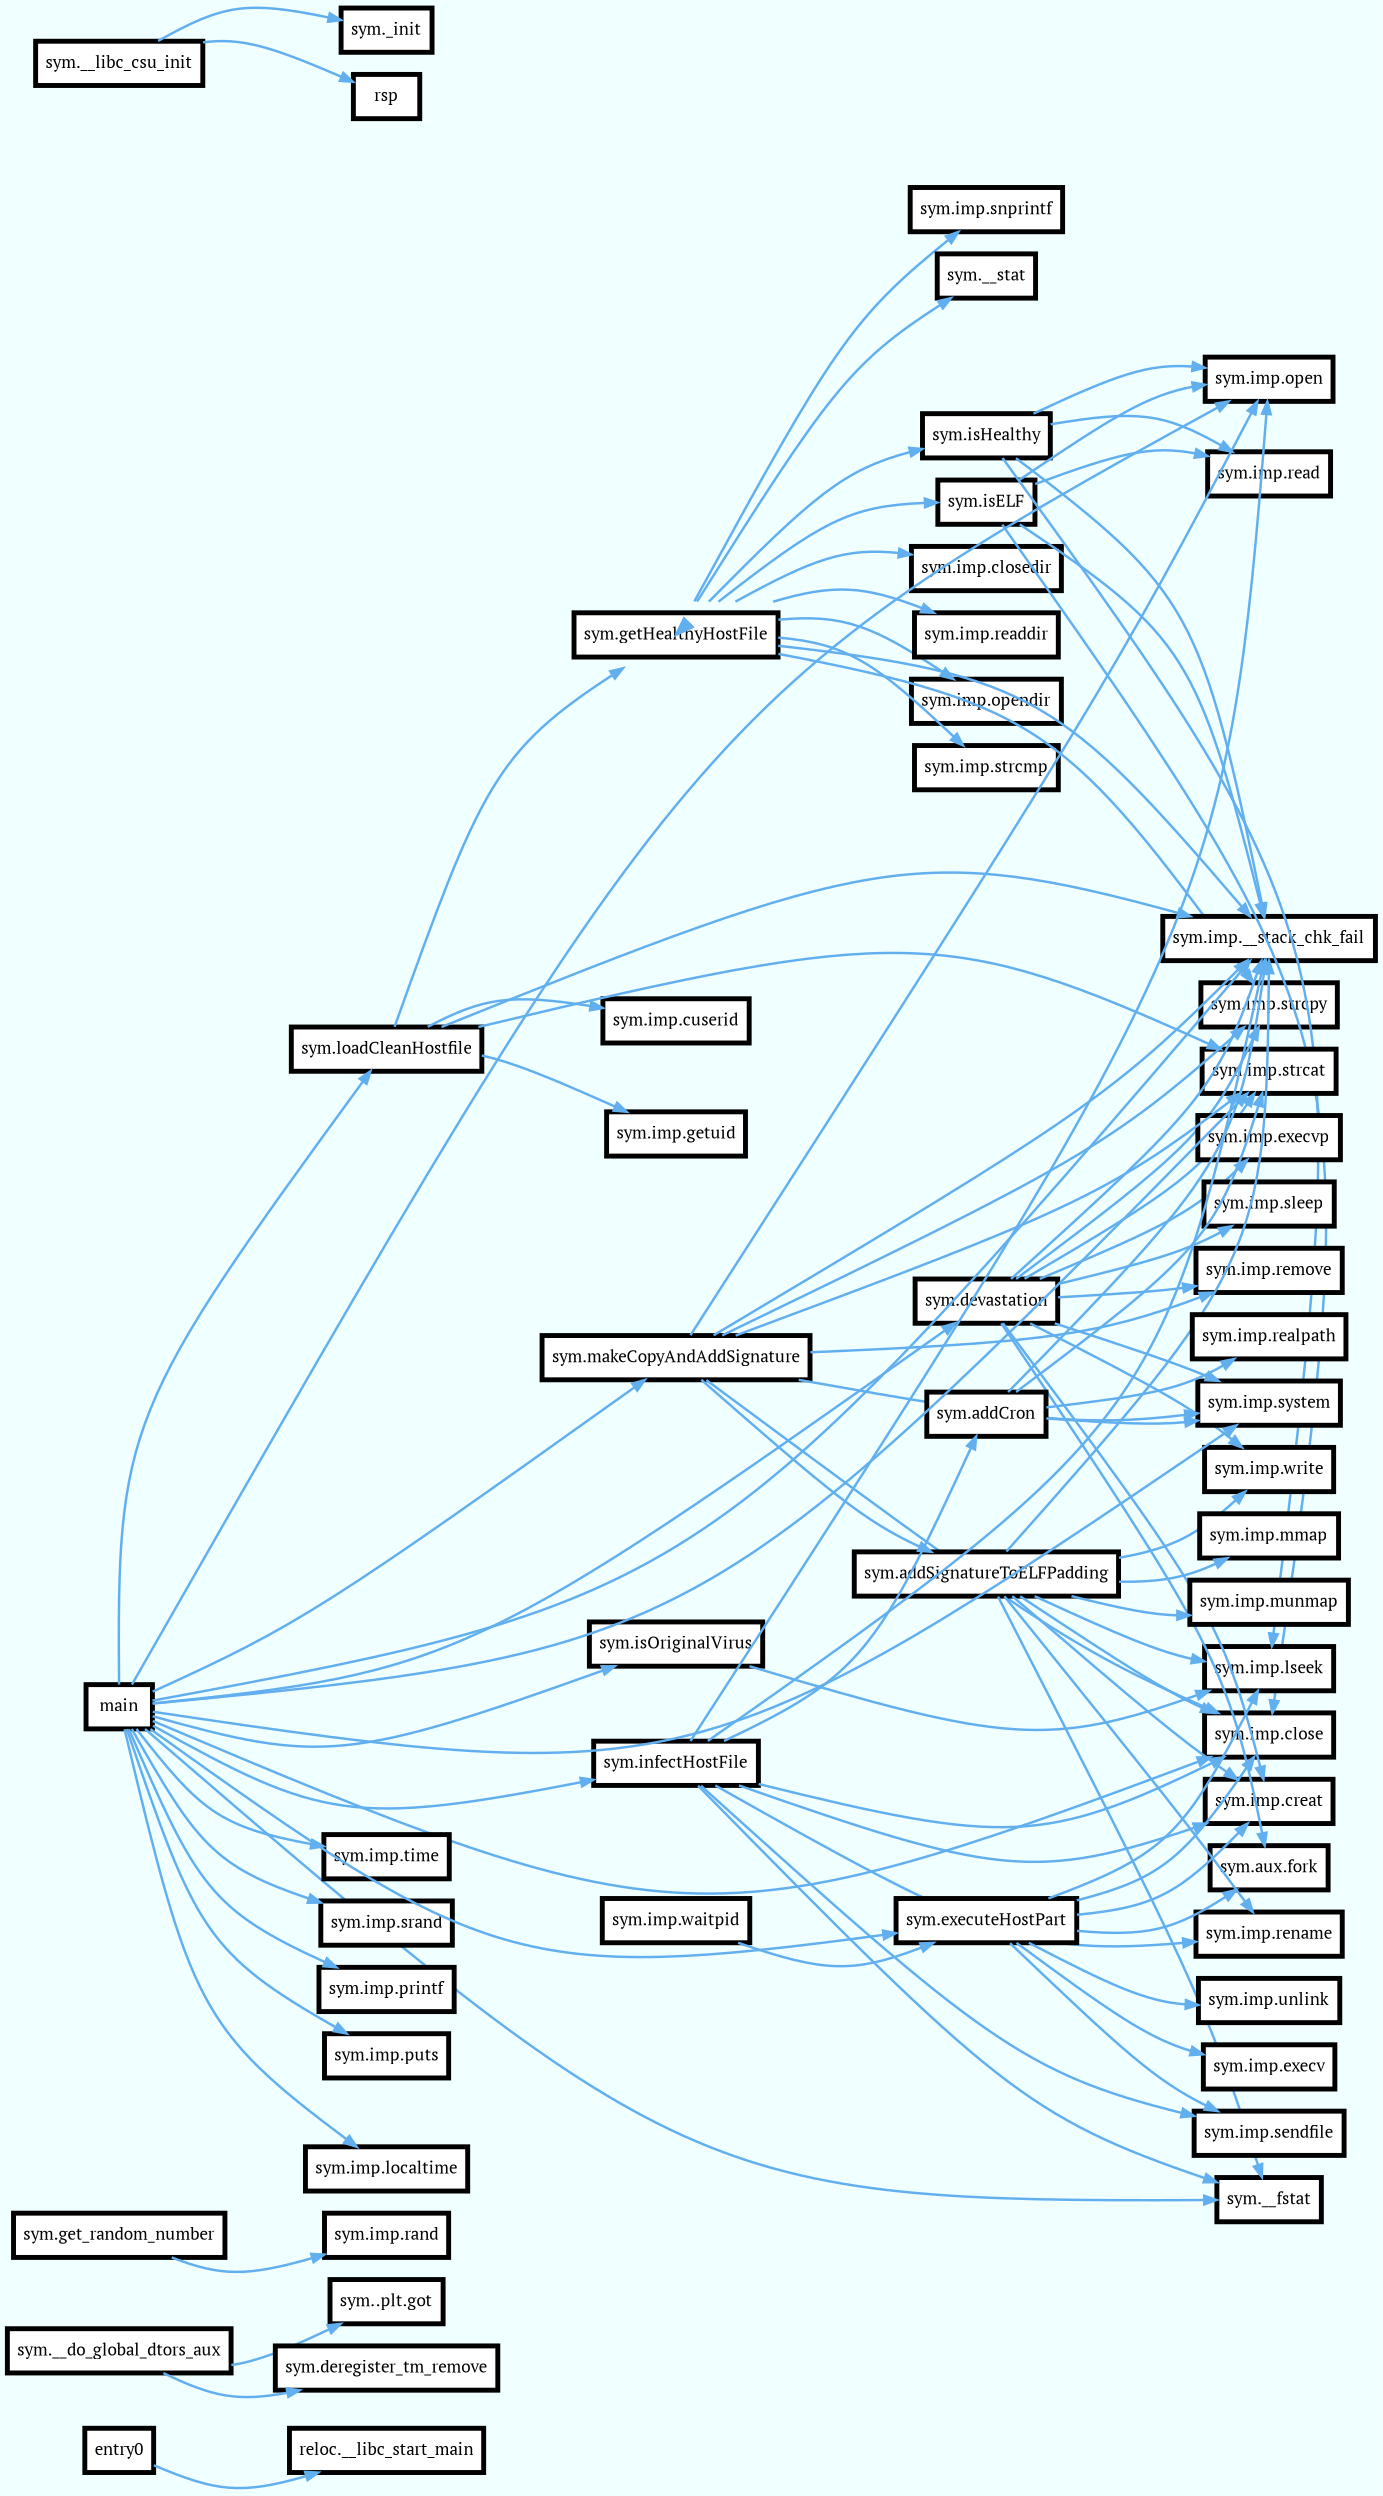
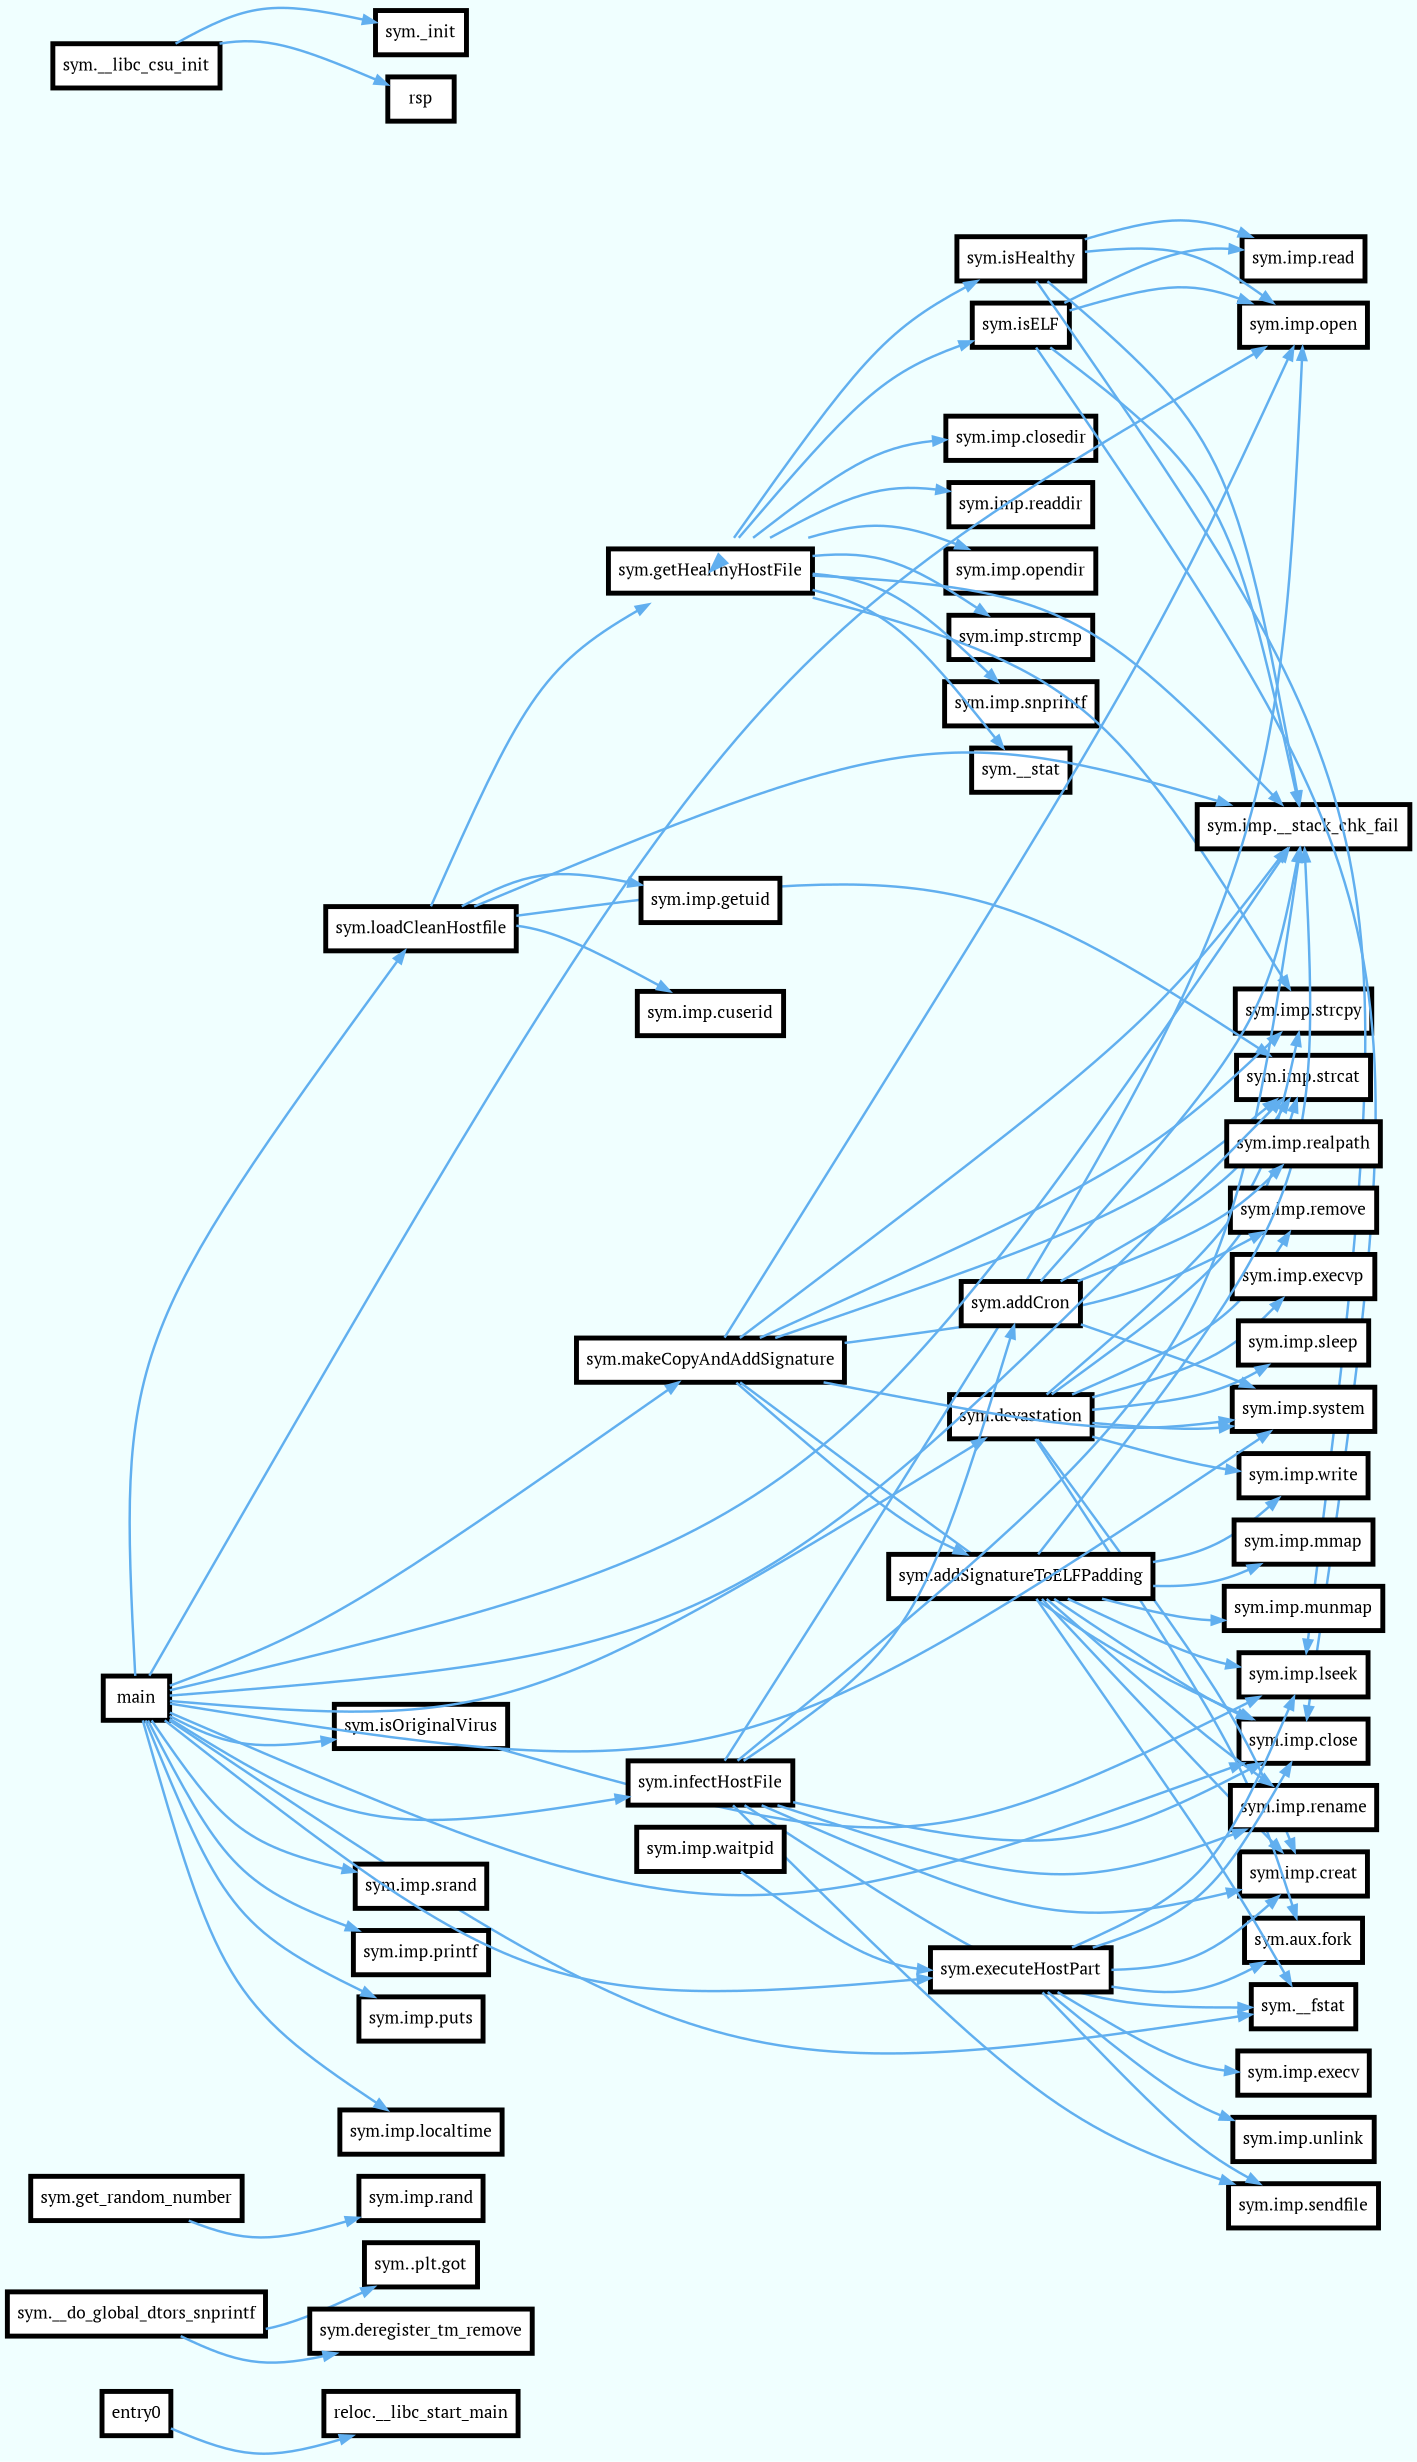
  digraph {
    bgcolor=azure
    fontname="PT Serif"
    rankdir=LR
    splines=curved
    node [fillcolor=white fontname="PT Serif" fontsize=14 penwidth=4 shape=box style=filled]
    edge [arrowhead=normal color="#61afef" fontname="PT Serif" style=bold weight=2]
    n1 [label=entry0]
    n2 [label="reloc.__libc_start_main"]
-   n3 [label="sym.__do_global_dtors_aux"]
+   n3 [label="sym.__do_global_dtors_snprintf"]
    n4 [label="sym..plt.got"]
    n5 [label="sym.deregister_tm_remove"]
    n6 [label="sym.get_random_number"]
    n7 [label="sym.imp.rand"]
    n8 [label="sym.getHealthyHostFile"]
    n9 [label="sym.imp.opendir"]
    n10 [label="sym.imp.strcmp"]
    n11 [label="sym.imp.snprintf"]
    n12 [label="sym.__stat"]
    n13 [label="sym.isELF"]
    n14 [label="sym.isHealthy"]
    n15 [label="sym.imp.strcpy"]
    n16 [label="sym.imp.closedir"]
    n17 [label="sym.imp.readdir"]
    n18 [label="sym.imp.__stack_chk_fail"]
    n19 [label="sym.imp.open"]
    n20 [label="sym.imp.read"]
    n21 [label="sym.imp.close"]
    n22 [label="sym.imp.lseek"]
    n23 [label="sym.loadCleanHostfile"]
    n24 [label="sym.imp.cuserid"]
    n25 [label="sym.imp.strcat"]
    n26 [label="sym.imp.getuid"]
    n27 [label="sym.devastation"]
    n28 [label="sym.imp.write"]
    n29 [label="sym.imp.creat"]
    n30 [label="sym.imp.system"]
    n31 [label="sym.imp.remove"]
    n32 [label="sym.aux.fork"]
    n33 [label="sym.imp.execvp"]
    n34 [label="sym.imp.sleep"]
    n35 [label="sym.makeCopyAndAddSignature"]
    n36 [label="sym.addSignatureToELFPadding"]
    n37 [label="sym.__fstat"]
    n38 [label="sym.imp.mmap"]
    n39 [label="sym.imp.munmap"]
    n40 [label="sym.imp.rename"]
    n41 [label="sym.isOriginalVirus"]
    n42 [label="sym.infectHostFile"]
    n43 [label="sym.addCron"]
    n44 [label="sym.imp.sendfile"]
    n45 [label="sym.imp.realpath"]
    n46 [label="sym.__libc_csu_init"]
    n47 [label="sym._init"]
    n48 [label=rsp]
    n49 [label=main]
-   n50 [label="sym.imp.time"]
    n51 [label="sym.imp.srand"]
    n52 [label="sym.imp.printf"]
    n53 [label="sym.imp.puts"]
    n54 [label="sym.executeHostPart"]
    n55 [label="sym.imp.localtime"]
    n56 [label="sym.imp.execv"]
    n57 [label="sym.imp.unlink"]
    n58 [label="sym.imp.waitpid"]
    n1 -> n2
    n3 -> n4
    n3 -> n5
    n6 -> n7
    n8 -> n8
    n8 -> n9
    n8 -> n10
    n8 -> n11
    n8 -> n12
    n8 -> n13
    n8 -> n14
    n8 -> n15
    n8 -> n16
    n8 -> n17
    n8 -> n18
    n13 -> n18
    n13 -> n19
    n13 -> n20
    n13 -> n21
    n14 -> n18
    n14 -> n19
    n14 -> n20
    n14 -> n22
    n23 -> n8
    n23 -> n18
    n23 -> n24
    n23 -> n25
    n23 -> n26
    n27 -> n15
-   n27 -> n18
    n27 -> n25
    n27 -> n28
    n27 -> n29
    n27 -> n30
    n27 -> n31
    n27 -> n32
    n27 -> n33
    n27 -> n34
    n35 -> n15
    n35 -> n18
    n35 -> n19
    n35 -> n21
    n35 -> n25
    n35 -> n30
    n35 -> n31
    n35 -> n36
    n36 -> n18
    n36 -> n21
    n36 -> n22
    n36 -> n28
    n36 -> n29
    n36 -> n37
    n36 -> n38
    n36 -> n39
    n36 -> n40
    n41 -> n22
    n42 -> n18
    n42 -> n19
    n42 -> n21
    n42 -> n29
    n42 -> n37
    n42 -> n40
    n42 -> n43
    n42 -> n44
    n43 -> n18
    n43 -> n25
    n43 -> n30
    n43 -> n45
    n46 -> n47
    n46 -> n48
    n49 -> n18
    n49 -> n19
    n49 -> n21
    n49 -> n23
    n49 -> n25
    n49 -> n27
    n49 -> n30
    n49 -> n35
    n49 -> n37
    n49 -> n41
    n49 -> n42
-   n49 -> n50
    n49 -> n51
    n49 -> n52
    n49 -> n53
    n49 -> n54
    n49 -> n55
    n54 -> n21
    n54 -> n22
    n54 -> n29
    n54 -> n32
    n54 -> n44
    n54 -> n56
    n54 -> n57
    n58 -> n54
  }
